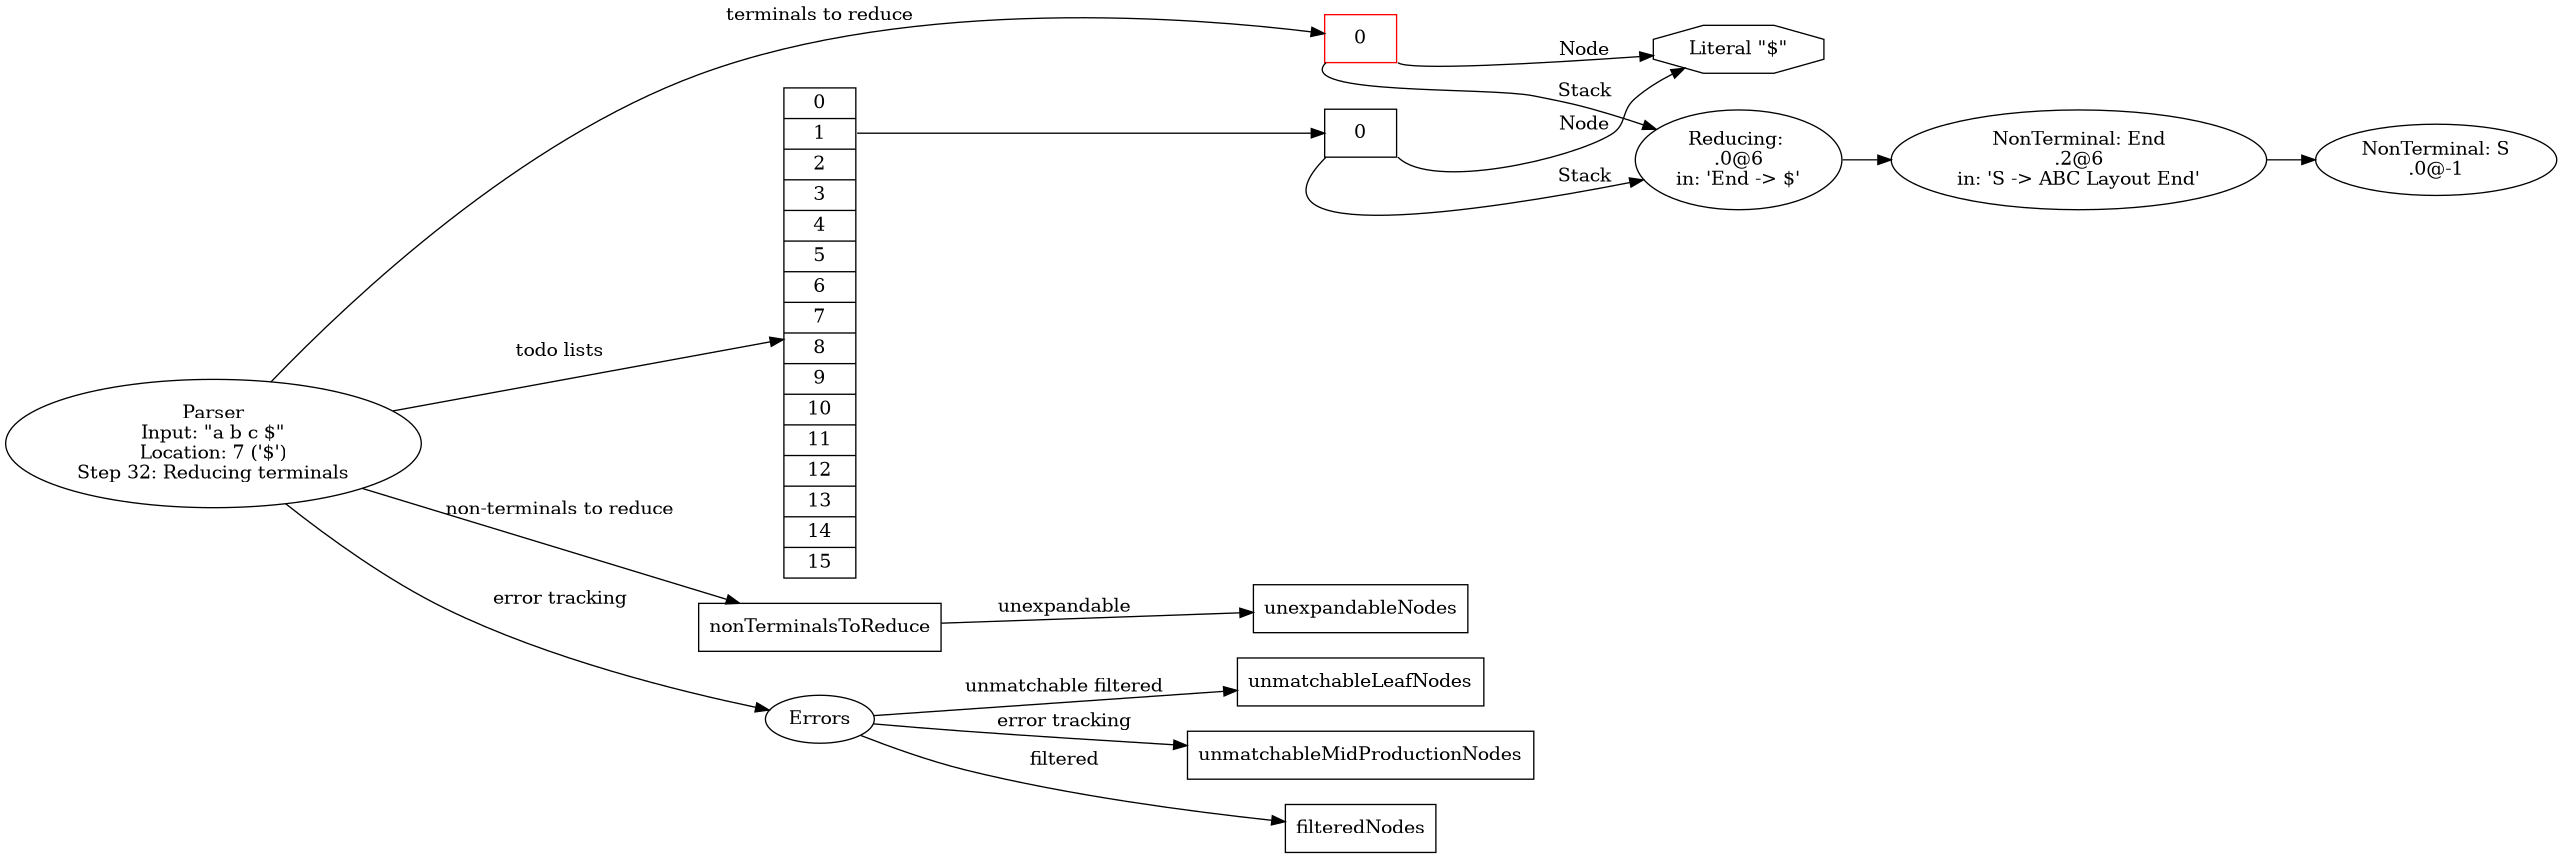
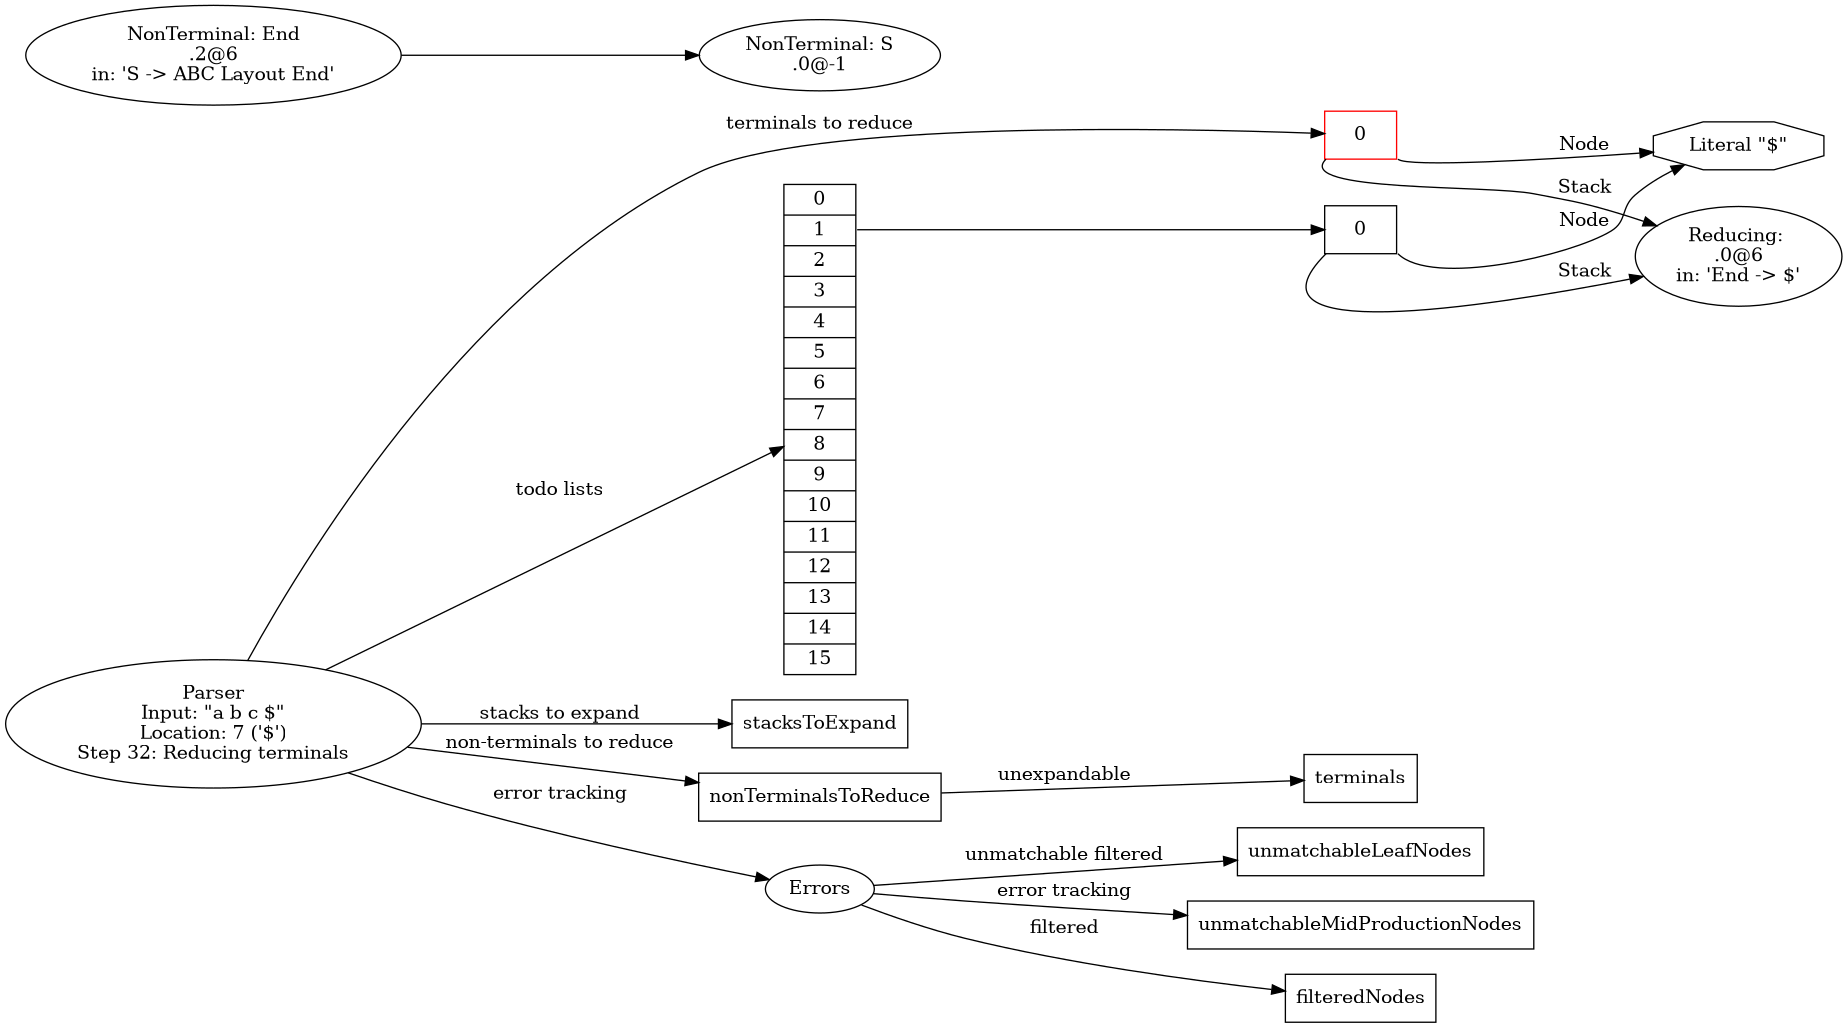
  digraph {
    rankdir=LR
    node [shape=record]
    n1 [label="Parser\nInput: \"a b c $\"\nLocation: 7 ('$')\nStep 32: Reducing terminals" shape=""]
    n2 [label="<0> 0 | <1> 1 | <2> 2 | <3> 3 | <4> 4 | <5> 5 | <6> 6 | <7> 7 | <8> 8 | <9> 9 | <10> 10 | <11> 11 | <12> 12 | <13> 13 | <14> 14 | <15> 15"]
+   stacksToExpand
    n4 [color=red label="<0> 0"]
    nonTerminalsToReduce
    n6 [label=Errors shape=""]
    n7 [label="<0> 0"]
    n8 [label="Reducing: \n.0@6\nin: 'End -> $'" shape=""]
    n9 [label="Literal \"$\"" shape=octagon]
-   unexpandableNodes
+   unexpandableNodes [label=terminals]
    unmatchableLeafNodes
    unmatchableMidProductionNodes
    filteredNodes
    n14 [label="NonTerminal: End\n.2@6\nin: 'S -> ABC Layout End'" shape=""]
    n15 [label="NonTerminal: S\n.0@-1" shape=""]
    n1 -> n2 [label="todo lists"]
+   n1 -> stacksToExpand [label="stacks to expand"]
    n1 -> n4 [label="terminals to reduce"]
    n1 -> nonTerminalsToReduce [label="non-terminals to reduce"]
    n1 -> n6 [label="error tracking"]
    n2 -> n7 [tailport=1]
    n4 -> n8 [label=Stack tailport="0:sw"]
    n4 -> n9 [label="Node" tailport="0:se"]
    nonTerminalsToReduce -> unexpandableNodes [label=unexpandable]
    n6 -> unmatchableLeafNodes [label="unmatchable filtered"]
    n6 -> unmatchableMidProductionNodes [label="error tracking"]
    n6 -> filteredNodes [label=filtered]
    n7 -> n8 [label=Stack tailport="0:sw"]
    n7 -> n9 [label="Node" tailport="0:se"]
-   n8 -> n14
    n14 -> n15
  }
